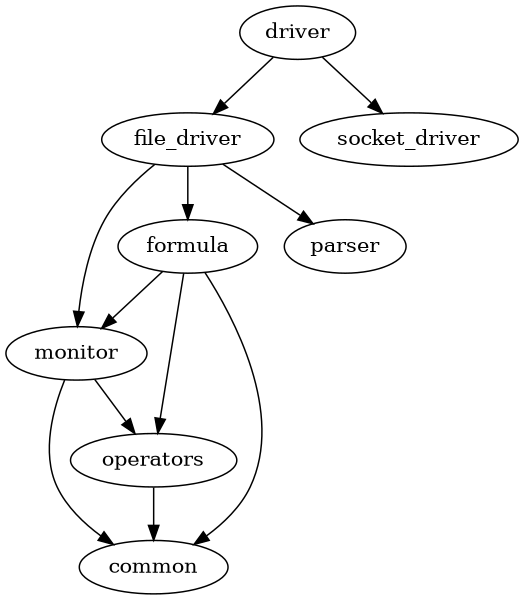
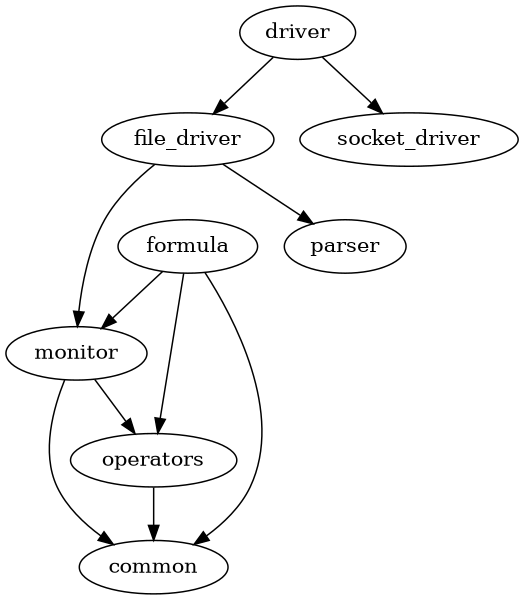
  digraph {
    file_driver
    formula
    monitor
    parser
    operators
    common
    n7 [label=driver]
    socket_driver
-   file_driver -> formula
    file_driver -> monitor
    file_driver -> parser
    formula -> monitor
    formula -> operators
    formula -> common
    monitor -> operators
    monitor -> common
    operators -> common
    n7 -> file_driver
    n7 -> socket_driver
  }
